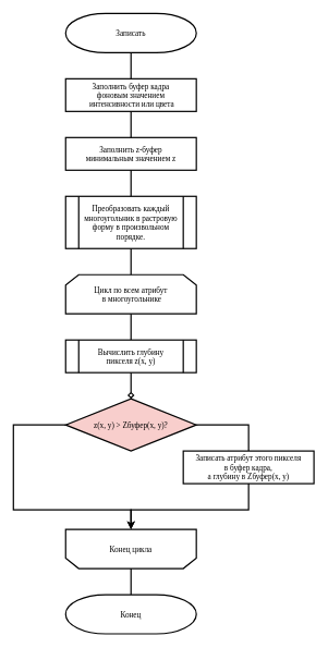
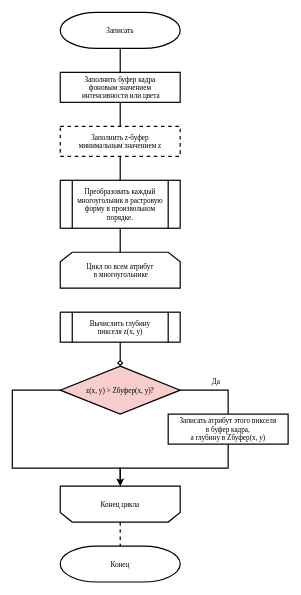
  <mxCell id="0" />
  <mxCell id="1" parent="0" />
  <mxCell id="2" value="Записать" style="shape=mxgraph.flowchart.terminator;fontFamily=Times New Roman;strokeWidth=2;fontSize=12;" parent="1" vertex="1"><mxGeometry x="100" y="20" width="200" height="60" as="geometry" /></mxCell>
  <mxCell id="3" value="" style="endArrow=none;rounded=0;fontFamily=Times New Roman;endFill=0;strokeWidth=2;fontSize=12;" parent="1" source="2" target="4" edge="1"><mxGeometry width="50" height="50" relative="1" as="geometry"><mxPoint x="390" y="230" as="sourcePoint" /><mxPoint x="440" y="180" as="targetPoint" /></mxGeometry></mxCell>
  <mxCell id="4" value="Заполнить буфер кадра &#10;фоновым значением&#10; интенсивности или цвета" style="rounded=0;fontFamily=Times New Roman;strokeWidth=2;fontSize=12;" parent="1" vertex="1"><mxGeometry x="100" y="120" width="200" height="50" as="geometry" /></mxCell>
- <mxCell id="5" value="Заполнить z-буфер &#10;минимальным значением z" style="rounded=0;fontFamily=Times New Roman;strokeWidth=2;fontSize=12;" parent="1" vertex="1"><mxGeometry x="100" y="210" width="200" height="50" as="geometry" /></mxCell>
+ <mxCell id="5" value="Заполнить z-буфер &#10;минимальным значением z" style="rounded=0;fontFamily=Times New Roman;strokeWidth=2;fontSize=12;dashed=1;" parent="1" vertex="1"><mxGeometry x="100" y="210" width="200" height="50" as="geometry" /></mxCell>
  <mxCell id="6" value="" style="endArrow=none;rounded=0;fontFamily=Times New Roman;endFill=0;strokeWidth=2;fontSize=12;" parent="1" source="4" target="5" edge="1"><mxGeometry width="50" height="50" relative="1" as="geometry"><mxPoint x="210" y="90" as="sourcePoint" /><mxPoint x="210" y="130" as="targetPoint" /></mxGeometry></mxCell>
  <mxCell id="7" value="Преобразовать каждый &#10;многоугольник в растровую&#10;форму в произвольном &#10;порядке." style="shape=process;backgroundOutline=1;fontFamily=Times New Roman;strokeWidth=2;fontSize=12;" parent="1" vertex="1"><mxGeometry x="100" y="300" width="200" height="80" as="geometry" /></mxCell>
  <mxCell id="8" value="" style="endArrow=none;rounded=0;fontFamily=Times New Roman;endFill=0;strokeWidth=2;fontSize=12;" parent="1" source="5" target="7" edge="1"><mxGeometry width="50" height="50" relative="1" as="geometry"><mxPoint x="210" y="200" as="sourcePoint" /><mxPoint x="210" y="240" as="targetPoint" /></mxGeometry></mxCell>
  <mxCell id="9" value="Цикл по всем атрибут&#10; в многоугольнике" style="shape=loopLimit;fontFamily=Times New Roman;strokeWidth=2;fontSize=12;" parent="1" vertex="1"><mxGeometry x="100" y="420" width="200" height="60" as="geometry" /></mxCell>
  <mxCell id="10" value="" style="endArrow=none;rounded=0;fontFamily=Times New Roman;endFill=0;strokeWidth=2;fontSize=12;" parent="1" source="7" target="9" edge="1"><mxGeometry width="50" height="50" relative="1" as="geometry"><mxPoint x="210" y="310" as="sourcePoint" /><mxPoint x="210" y="350" as="targetPoint" /></mxGeometry></mxCell>
- <mxCell id="11" value="" style="endArrow=none;rounded=0;fontFamily=Times New Roman;endFill=0;strokeWidth=2;fontSize=12;" parent="1" source="9" target="12" edge="1"><mxGeometry width="50" height="50" relative="1" as="geometry"><mxPoint x="210" y="450" as="sourcePoint" /><mxPoint x="210" y="610" as="targetPoint" /></mxGeometry></mxCell>
  <mxCell id="12" value="Вычислить глубину &#10;пикселя z(x, y)" style="shape=process;backgroundOutline=1;fontFamily=Times New Roman;strokeWidth=2;fontSize=12;" parent="1" vertex="1"><mxGeometry x="100" y="520" width="200" height="50" as="geometry" /></mxCell>
  <mxCell id="13" value="z(x, y) &gt; Zбуфер(x, y)?" style="rhombus;fontFamily=Times New Roman;strokeWidth=2;fontSize=12;fillColor=#f8cecc;" parent="1" vertex="1"><mxGeometry x="100" y="610" width="200" height="80" as="geometry" /></mxCell>
  <mxCell id="14" value="" style="endArrow=diamond;rounded=0;fontFamily=Times New Roman;endFill=0;strokeWidth=2;fontSize=12;" parent="1" source="12" target="13" edge="1"><mxGeometry width="50" height="50" relative="1" as="geometry"><mxPoint x="210" y="550" as="sourcePoint" /><mxPoint x="210" y="600" as="targetPoint" /></mxGeometry></mxCell>
  <mxCell id="15" value="" style="endArrow=none;rounded=0;fontFamily=Times New Roman;endFill=0;strokeWidth=2;fontSize=12;" parent="1" source="13" target="17" edge="1"><mxGeometry width="50" height="50" relative="1" as="geometry"><mxPoint x="140" y="690" as="sourcePoint" /><mxPoint x="380" y="710" as="targetPoint" /><Array as="points"><mxPoint x="380" y="650" /></Array></mxGeometry></mxCell>
+ <mxCell id="16" value="Да" style="text;align=center;verticalAlign=middle;resizable=0;points=[];autosize=1;strokeColor=none;fillColor=none;fontFamily=Times New Roman;strokeWidth=2;fontSize=12;" parent="1" vertex="1"><mxGeometry x="340" y="620" width="40" height="30" as="geometry" /></mxCell>
  <mxCell id="17" value="Записать атрибут этого пикселя &#10;в буфер кадра, &#10;а глубину в Zбуфер(x, y)" style="rounded=0;fontFamily=Times New Roman;strokeWidth=2;fontSize=12;" parent="1" vertex="1"><mxGeometry x="280" y="690" width="200" height="50" as="geometry" /></mxCell>
  <mxCell id="18" value="" style="endArrow=classic;rounded=0;fontFamily=Times New Roman;strokeWidth=2;fontSize=12;" parent="1" source="17" edge="1"><mxGeometry width="50" height="50" relative="1" as="geometry"><mxPoint x="150" y="640" as="sourcePoint" /><mxPoint x="200" y="810" as="targetPoint" /><Array as="points"><mxPoint x="380" y="780" /><mxPoint x="200" y="780" /></Array></mxGeometry></mxCell>
  <mxCell id="19" value="" style="endArrow=classic;rounded=0;fontFamily=Times New Roman;strokeWidth=2;fontSize=12;" parent="1" source="13" edge="1"><mxGeometry width="50" height="50" relative="1" as="geometry"><mxPoint x="130" y="740" as="sourcePoint" /><mxPoint x="200" y="810" as="targetPoint" /><Array as="points"><mxPoint x="20" y="650" /><mxPoint x="20" y="780" /><mxPoint x="200" y="780" /></Array></mxGeometry></mxCell>
  <mxCell id="20" value="Конец цикла" style="shape=loopLimit;direction=west;fontFamily=Times New Roman;strokeWidth=2;fontSize=12;" parent="1" vertex="1"><mxGeometry x="100" y="810" width="200" height="60" as="geometry" /></mxCell>
  <mxCell id="21" value="Конец" style="shape=mxgraph.flowchart.terminator;fontFamily=Times New Roman;strokeWidth=2;fontSize=12;" parent="1" vertex="1"><mxGeometry x="100" y="910" width="200" height="60" as="geometry" /></mxCell>
- <mxCell id="22" value="" style="endArrow=none;rounded=0;fontFamily=Times New Roman;endFill=0;strokeWidth=2;fontSize=12;" parent="1" source="20" target="21" edge="1"><mxGeometry width="50" height="50" relative="1" as="geometry"><mxPoint x="180" y="900" as="sourcePoint" /><mxPoint x="230" y="850" as="targetPoint" /></mxGeometry></mxCell>
+ <mxCell id="22" value="" style="endArrow=none;rounded=0;fontFamily=Times New Roman;endFill=0;strokeWidth=2;fontSize=12;dashed=1;" parent="1" source="20" target="21" edge="1"><mxGeometry width="50" height="50" relative="1" as="geometry"><mxPoint x="180" y="900" as="sourcePoint" /><mxPoint x="230" y="850" as="targetPoint" /></mxGeometry></mxCell>
